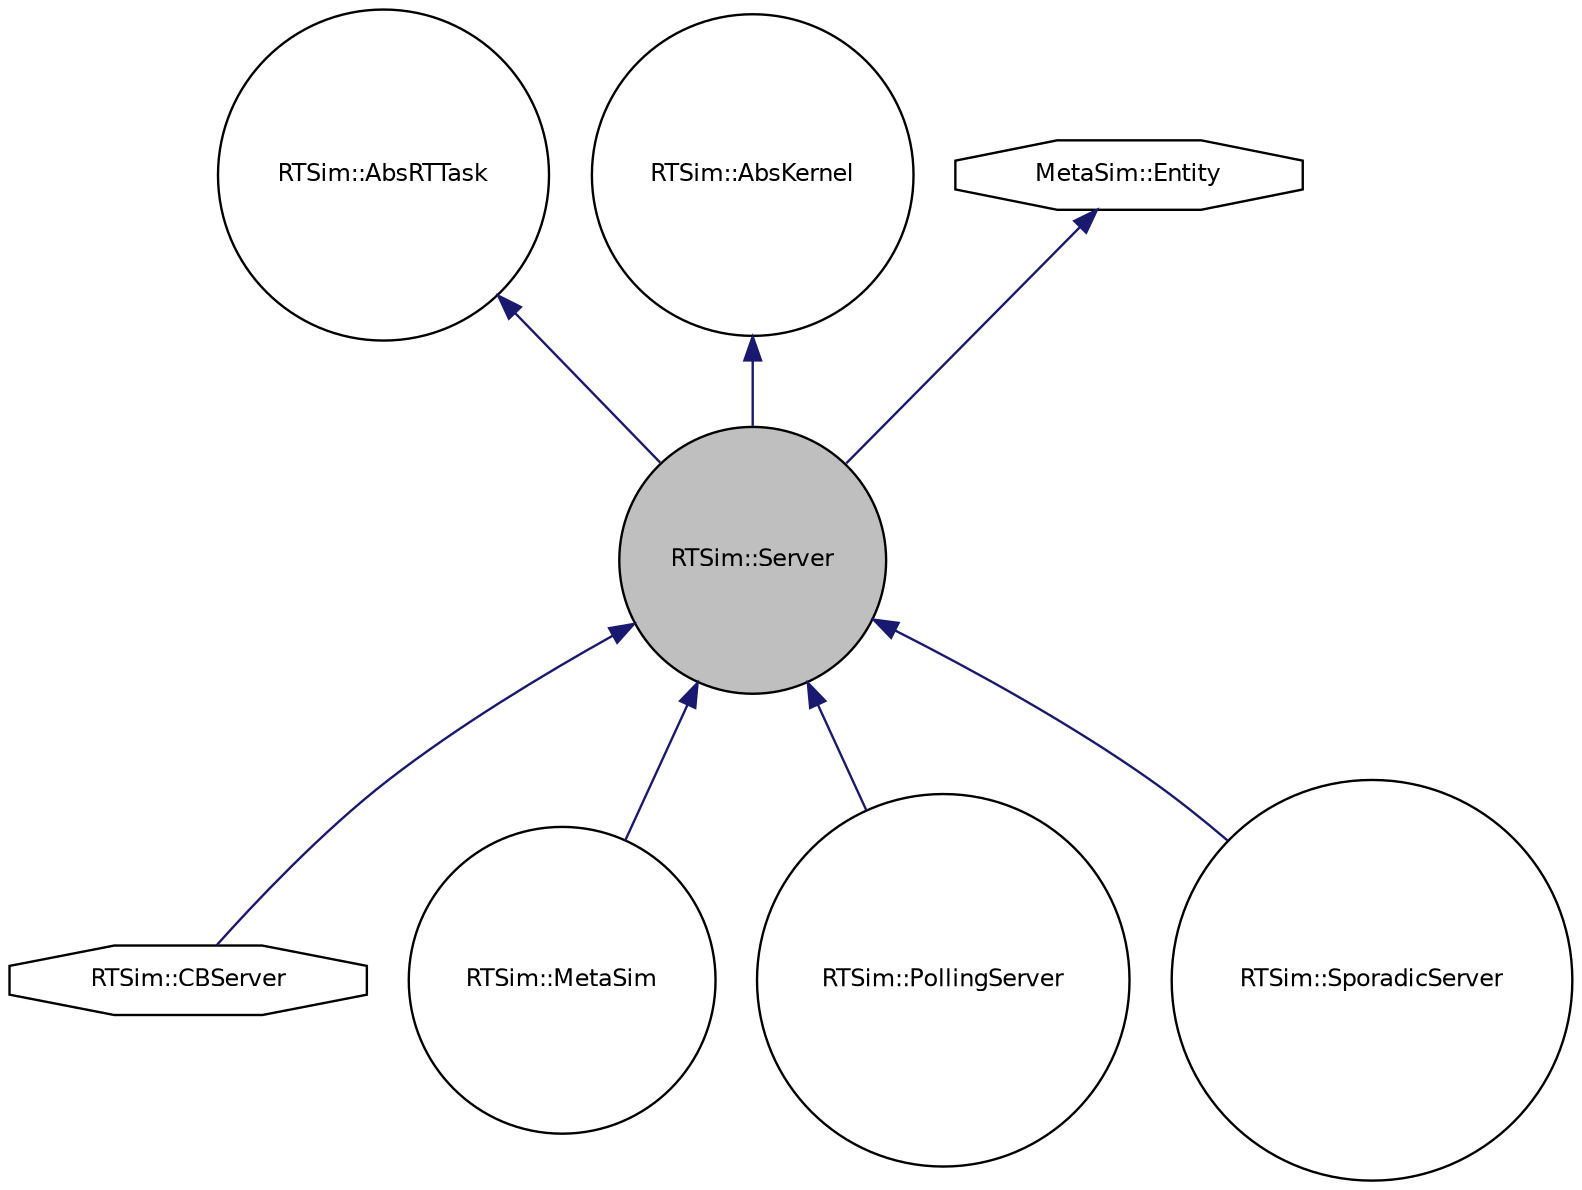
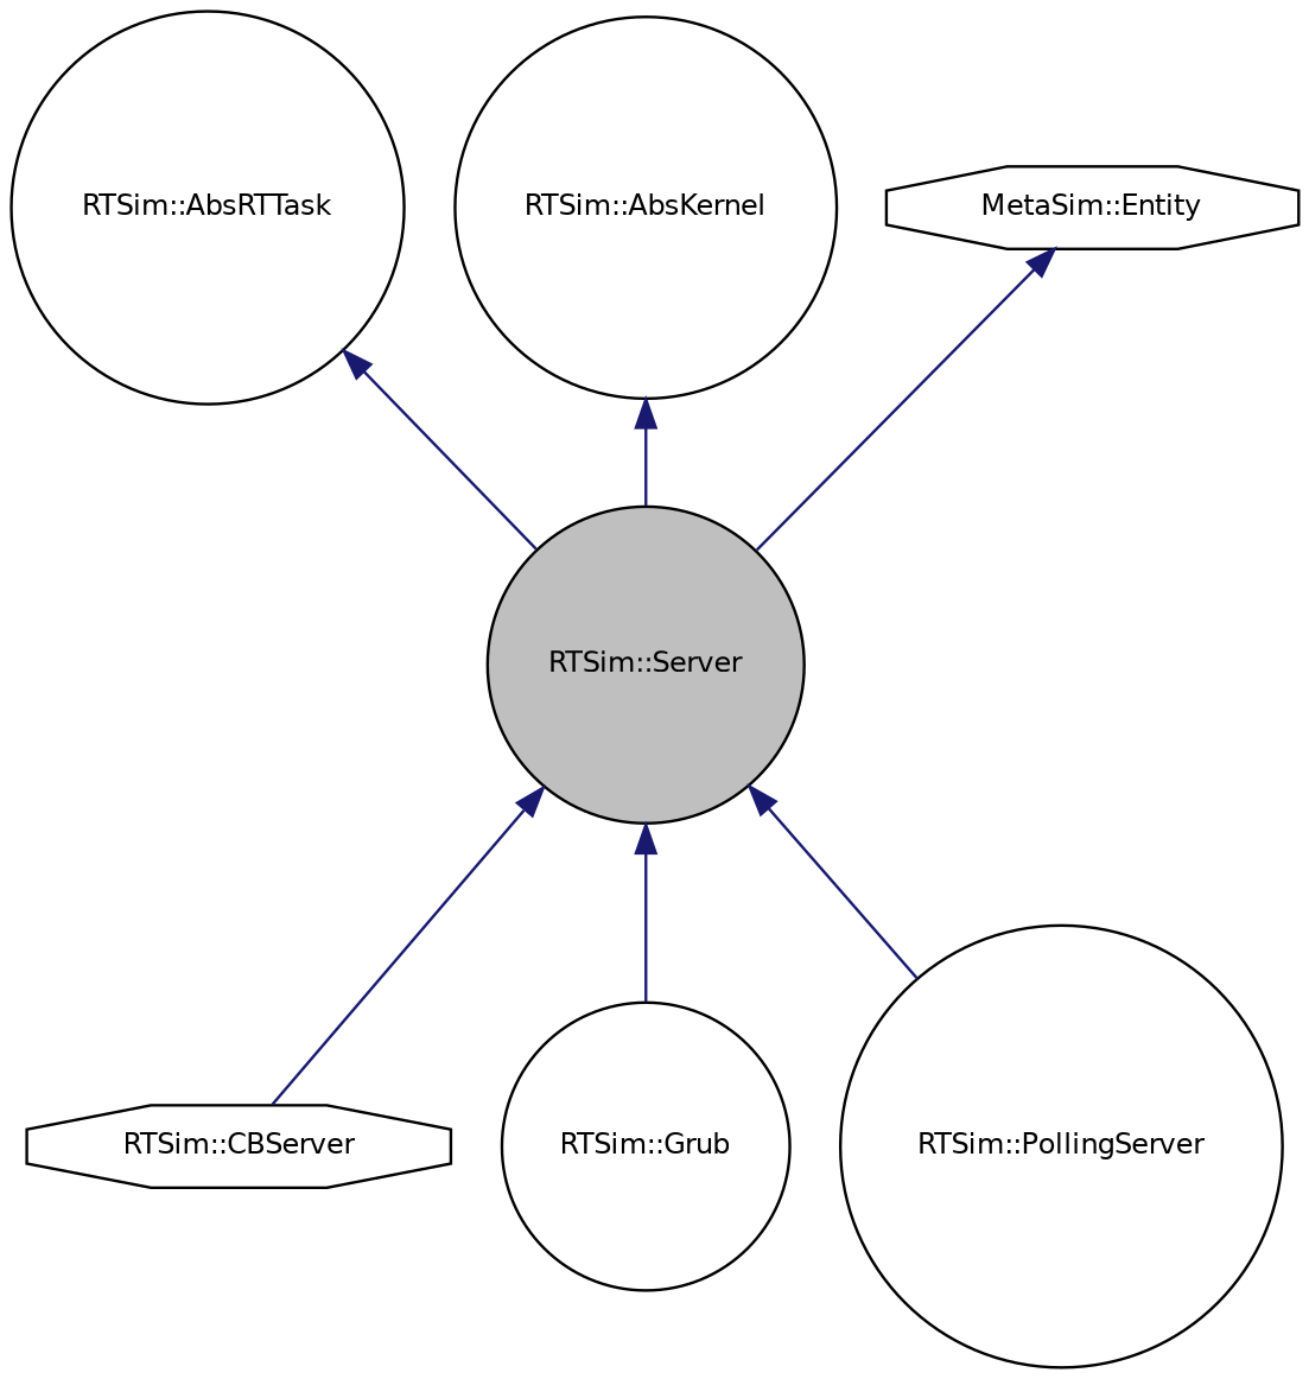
  digraph {
    node [color=black fillcolor=white fontname=Helvetica fontsize=10 shape=circle style=filled]
    edge [color=midnightblue dir=back fontname=Helvetica fontsize=10 labelfontname=Helvetica labelfontsize=10 style=solid]
    n1 [fillcolor=grey75 fontcolor=black height=0.2 label="RTSim::Server" width=0.4]
    n2 [height=0.2 label="RTSim::CBServer" shape=octagon width=0.4]
-   n3 [height=0.2 label="RTSim::MetaSim" width=0.4]
+   n3 [height=0.2 label="RTSim::Grub" width=0.4]
    n4 [height=0.2 label="RTSim::PollingServer" width=0.4]
-   n5 [height=0.2 label="RTSim::SporadicServer" width=0.4]
    n6 [height=0.2 label="RTSim::AbsRTTask" width=0.4]
    n7 [height=0.2 label="RTSim::AbsKernel" width=0.4]
    n8 [height=0.2 label="MetaSim::Entity" shape=octagon width=0.4]
    n1 -> n2
    n1 -> n3
    n1 -> n4
-   n1 -> n5
    n6 -> n1
    n7 -> n1
    n8 -> n1
  }
